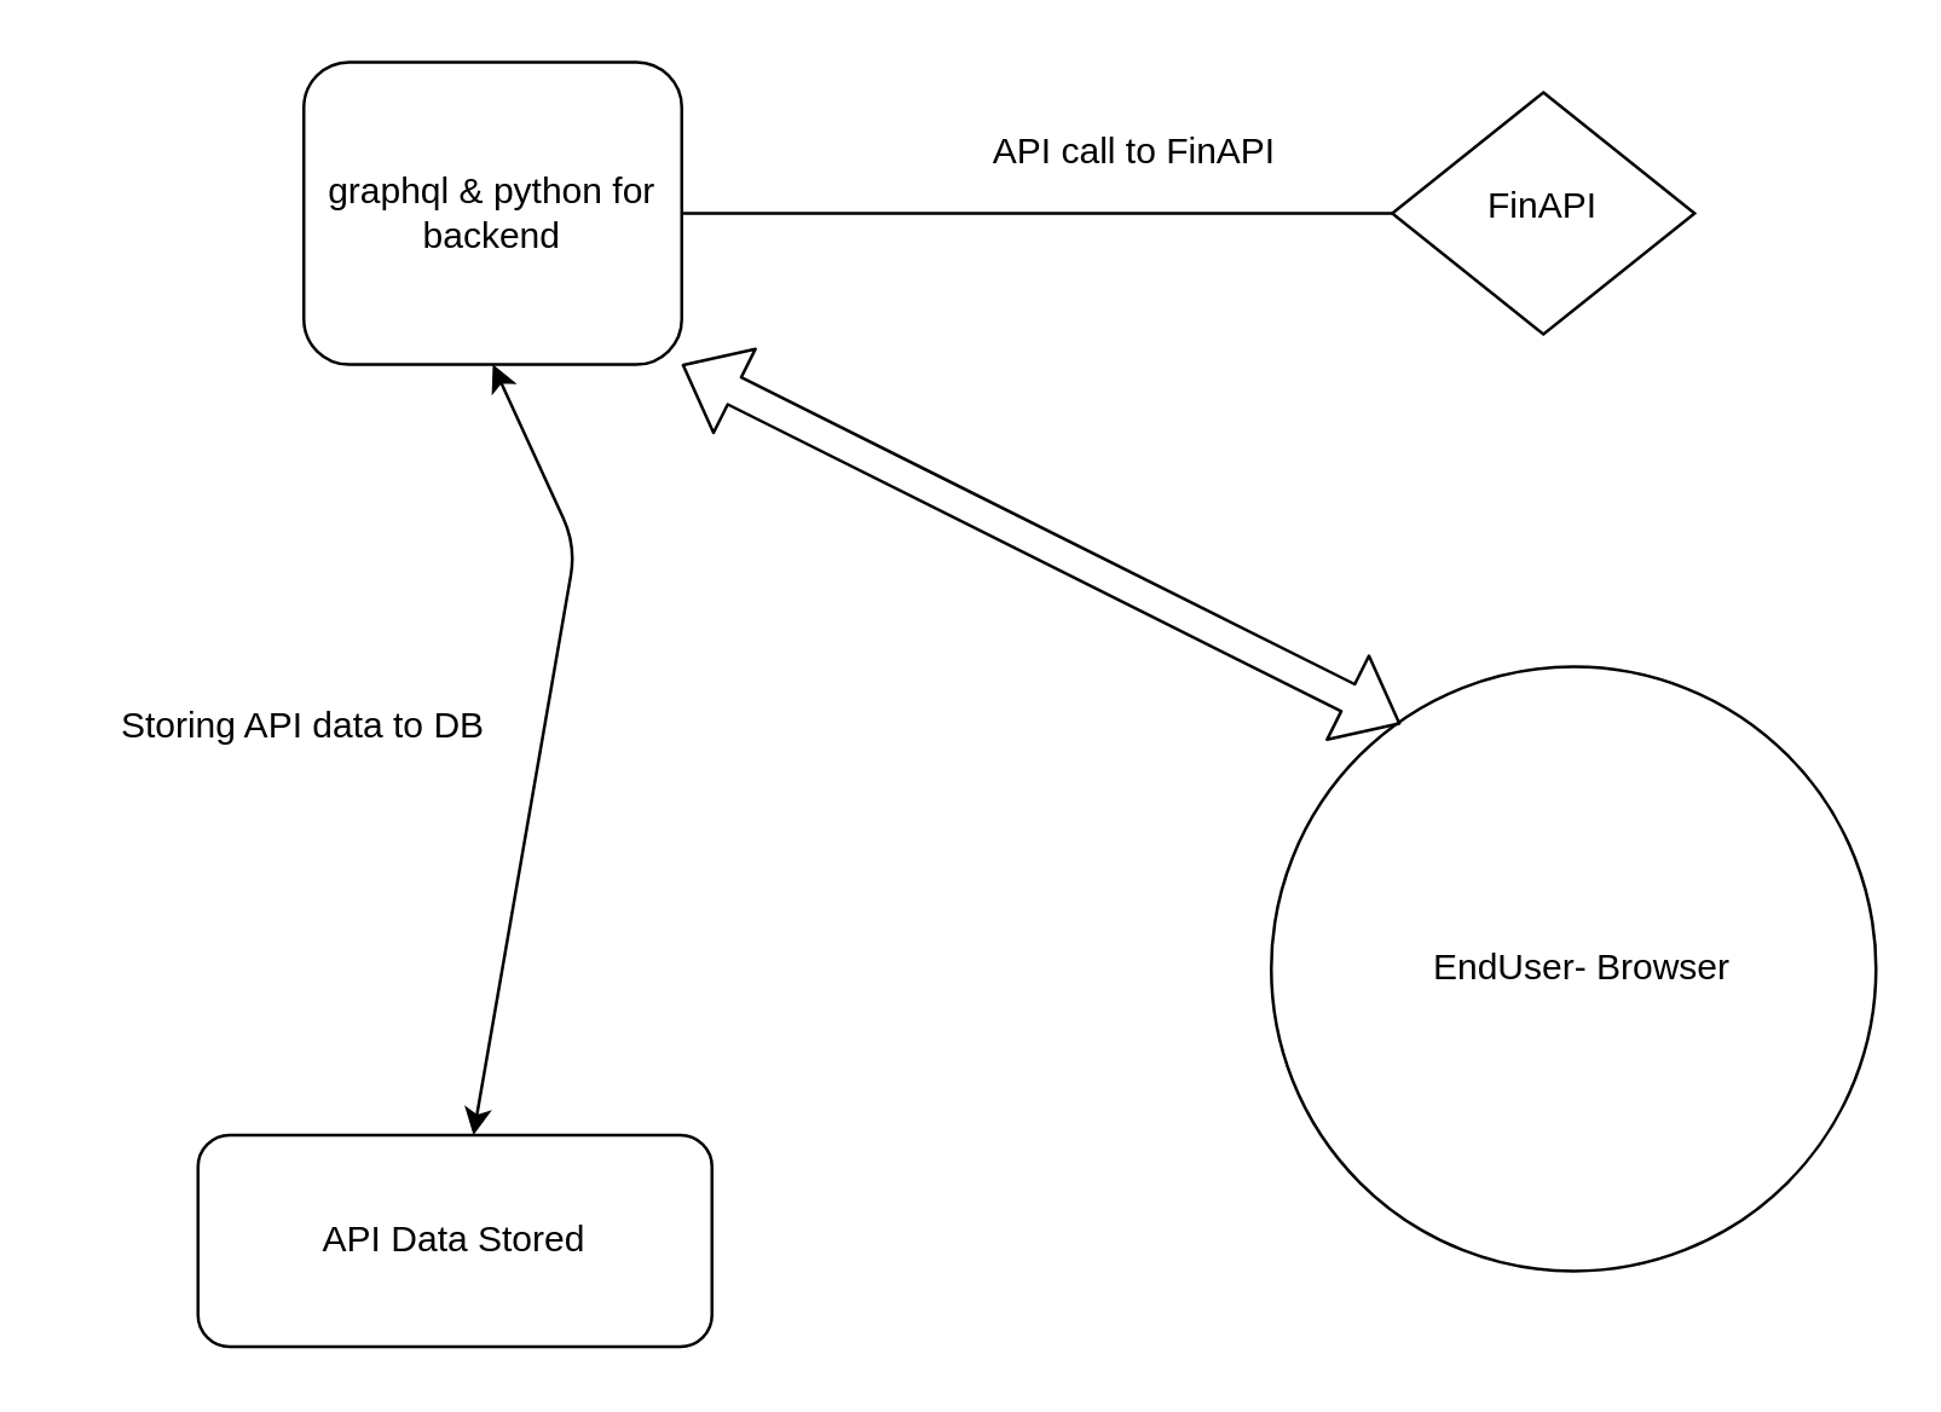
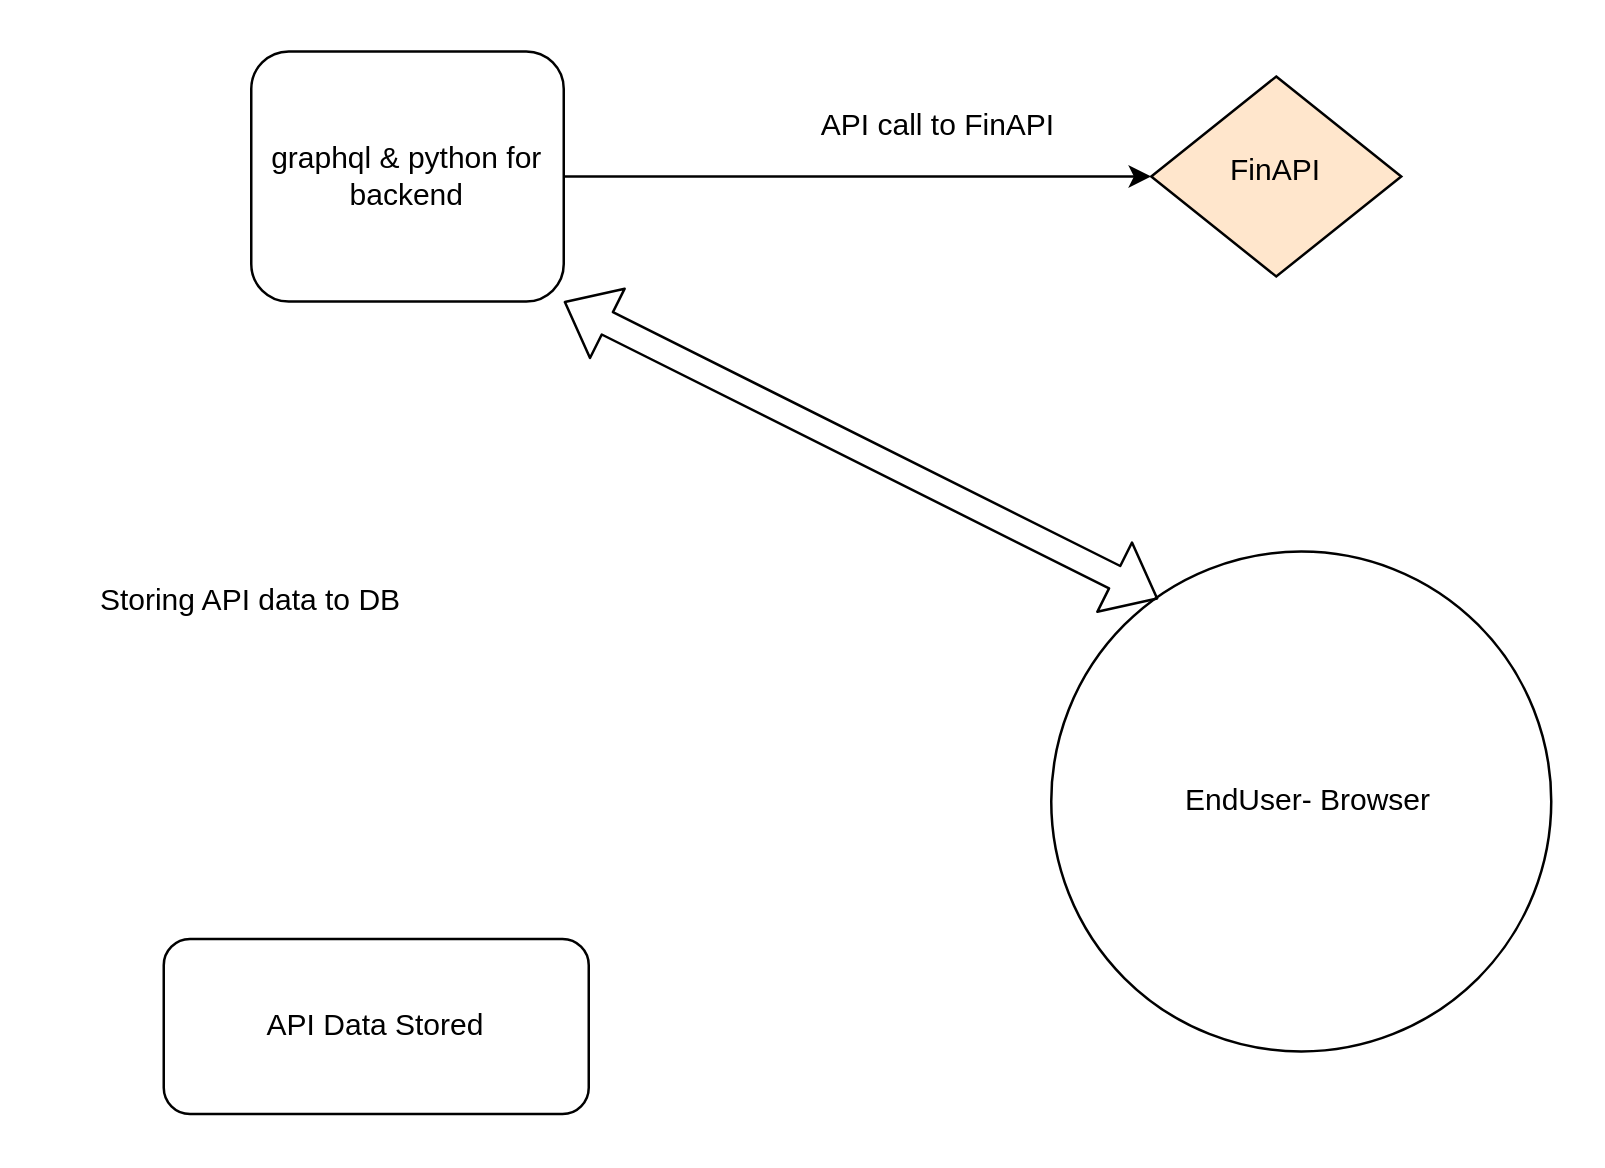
  <mxCell id="0" />
  <mxCell id="1" parent="0" />
- <mxCell id="2" style="edgeStyle=orthogonalEdgeStyle;rounded=0;orthogonalLoop=1;jettySize=auto;html=1;entryX=0;entryY=0.5;entryDx=0;entryDy=0;endArrow=none;" edge="1" parent="1" source="3" target="5"><mxGeometry relative="1" as="geometry" /></mxCell>
+ <mxCell id="2" style="edgeStyle=orthogonalEdgeStyle;rounded=0;orthogonalLoop=1;jettySize=auto;html=1;entryX=0;entryY=0.5;entryDx=0;entryDy=0;" edge="1" parent="1" source="3" target="5"><mxGeometry relative="1" as="geometry" /></mxCell>
  <mxCell id="3" value="graphql &amp;amp; python for backend" style="rounded=1;whiteSpace=wrap;html=1;fontSize=12;glass=0;strokeWidth=1;shadow=0;" parent="1" vertex="1"><mxGeometry x="100" y="20" width="125" height="100" as="geometry" /></mxCell>
  <mxCell id="4" style="edgeStyle=orthogonalEdgeStyle;rounded=0;orthogonalLoop=1;jettySize=auto;html=1;exitX=0.5;exitY=0;exitDx=0;exitDy=0;" edge="1" parent="1" source="5"><mxGeometry relative="1" as="geometry"><mxPoint x="510" y="30" as="targetPoint" /></mxGeometry></mxCell>
- <mxCell id="5" value="FinAPI" style="rhombus;whiteSpace=wrap;html=1;shadow=0;fontFamily=Helvetica;fontSize=12;align=center;strokeWidth=1;spacing=6;spacingTop=-4;" parent="1" vertex="1"><mxGeometry x="460" y="30" width="100" height="80" as="geometry" /></mxCell>
+ <mxCell id="5" value="FinAPI" style="rhombus;whiteSpace=wrap;html=1;shadow=0;fontFamily=Helvetica;fontSize=12;align=center;strokeWidth=1;spacing=6;spacingTop=-4;fillColor=#ffe6cc;" parent="1" vertex="1"><mxGeometry x="460" y="30" width="100" height="80" as="geometry" /></mxCell>
  <mxCell id="6" value="API Data Stored" style="rounded=1;whiteSpace=wrap;html=1;fontSize=12;glass=0;strokeWidth=1;shadow=0;" parent="1" vertex="1"><mxGeometry x="65" y="375" width="170" height="70" as="geometry" /></mxCell>
  <mxCell id="7" value="API call to FinAPI" style="text;html=1;strokeColor=none;fillColor=none;align=center;verticalAlign=middle;whiteSpace=wrap;rounded=0;" vertex="1" parent="1"><mxGeometry x="310" y="40" width="130" height="20" as="geometry" /></mxCell>
  <mxCell id="8" value="Storing API data to DB" style="text;html=1;strokeColor=none;fillColor=none;align=center;verticalAlign=middle;whiteSpace=wrap;rounded=0;" vertex="1" parent="1"><mxGeometry x="20" y="230" width="160" height="20" as="geometry" /></mxCell>
  <mxCell id="9" value="" style="ellipse;whiteSpace=wrap;html=1;aspect=fixed;" vertex="1" parent="1"><mxGeometry x="420" y="220" width="200" height="200" as="geometry" /></mxCell>
  <mxCell id="10" value="EndUser- Browser" style="text;html=1;strokeColor=none;fillColor=none;align=center;verticalAlign=middle;whiteSpace=wrap;rounded=0;" vertex="1" parent="1"><mxGeometry x="458" y="310" width="130" height="20" as="geometry" /></mxCell>
  <mxCell id="11" value="" style="shape=flexArrow;endArrow=classic;startArrow=classic;html=1;entryX=0.214;entryY=0.095;entryDx=0;entryDy=0;entryPerimeter=0;exitX=1;exitY=1;exitDx=0;exitDy=0;" edge="1" parent="1" source="3" target="9"><mxGeometry width="50" height="50" relative="1" as="geometry"><mxPoint x="390" y="150" as="sourcePoint" /><mxPoint x="60" y="530" as="targetPoint" /></mxGeometry></mxCell>
- <mxCell id="12" value="" style="endArrow=classic;startArrow=classic;html=1;exitX=0.5;exitY=1;exitDx=0;exitDy=0;" edge="1" parent="1" source="3" target="6"><mxGeometry width="50" height="50" relative="1" as="geometry"><mxPoint x="80" y="150" as="sourcePoint" /><mxPoint x="70" y="450" as="targetPoint" /><Array as="points"><mxPoint x="190" y="180" /></Array></mxGeometry></mxCell>
